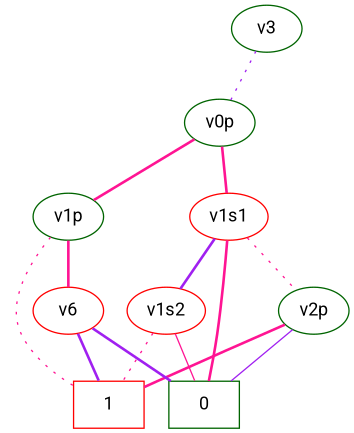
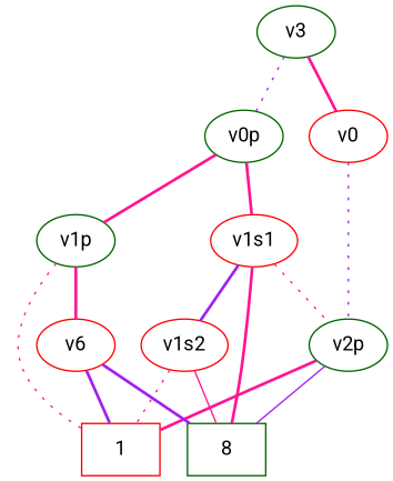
  graph {
    fontname=Roboto
    node [color=darkgreen fontname=Roboto]
    edge [color=deeppink fontname=Roboto style=bold]
    n1 [label=v3]
+   n2 [color=red label=v0]
    n3 [label=v0p]
    n4 [label=v2p]
    n5 [color=red label=v1s1]
    n6 [label=v1p]
-   n7 [label=0 shape=box]
+   n7 [label=8 shape=box]
    n8 [color=red label=1 shape=box]
    n9 [color=red label=v1s2]
    n10 [color=red label=v6]
+   n1 -- n2
    n1 -- n3 [color=purple style=dotted]
+   n2 -- n4 [color=purple style=dotted]
    n3 -- n5
    n3 -- n6
    n4 -- n7 [color=purple style=solid]
    n4 -- n8
    n5 -- n4 [style=dotted]
    n5 -- n7
    n5 -- n9 [color=purple]
    n6 -- n8 [style=dotted]
    n6 -- n10
    n9 -- n7 [style=solid]
    n9 -- n8 [style=dotted]
    n10 -- n7 [color=purple]
    n10 -- n8 [color=purple]
  }
